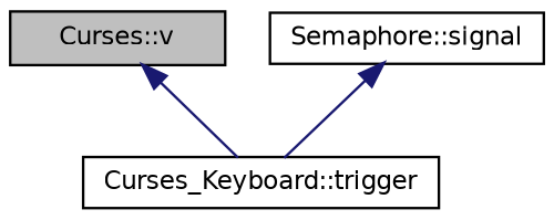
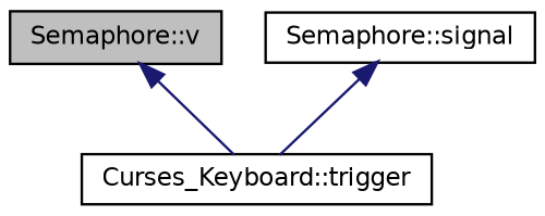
  digraph {
    rankdir=TB
    node [color=black fontname=Helvetica fontsize=10 shape=record]
    edge [color=midnightblue dir=back fontname=Helvetica fontsize=10 labelfontname=Helvetica labelfontsize=10 style=solid]
-   n1 [fillcolor=grey75 fontcolor=black height=0.2 label="Curses::v" style=filled width=0.4]
+   n1 [fillcolor=grey75 fontcolor=black height=0.2 label="Semaphore::v" style=filled width=0.4]
    n2 [height=0.2 label="Curses_Keyboard::trigger" width=0.4]
    n3 [height=0.2 label="Semaphore::signal" width=0.4]
    n1 -> n2
    n3 -> n2
  }
